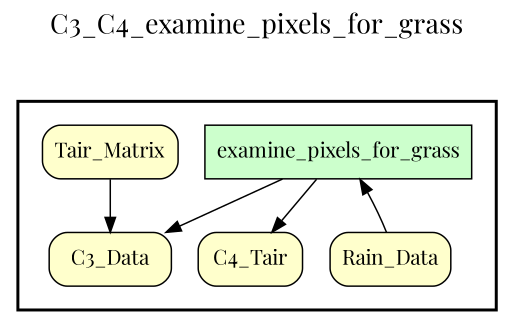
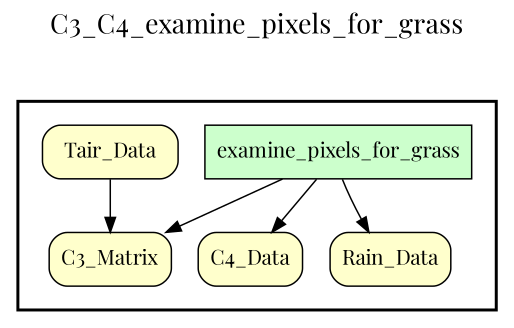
  digraph {
    fontname="Playfair Display"
    fontsize=18
    label=C3_C4_examine_pixels_for_grass
    labelloc=t
    rankdir=TB
    node [fillcolor="#FFFFCC" fontname="Playfair Display" peripheries=1 shape=box style="rounded,filled"]
    edge [fontname="Playfair Display"]
    examine_pixels_for_grass [fillcolor="#CCFFCC" style=filled]
-   C3_Data
-   C4_Data [label=C4_Tair]
-   Tair_Matrix
+   C3_Data [label=C3_Matrix]
+   C4_Data
+   Tair_Matrix [label=Tair_Data]
    n5 [label=Rain_Data]
    subgraph cluster_1 {
      color=black
      label=""
      penwidth=2
      subgraph cluster_2 {
        color=black
        label=""
        penwidth=0
        examine_pixels_for_grass
        C3_Data
        C4_Data
        Tair_Matrix
        n5
      }
    }
    examine_pixels_for_grass -> C3_Data
    examine_pixels_for_grass -> C4_Data
    Tair_Matrix -> C3_Data
-   n5 -> examine_pixels_for_grass
+   examine_pixels_for_grass -> n5
  }
